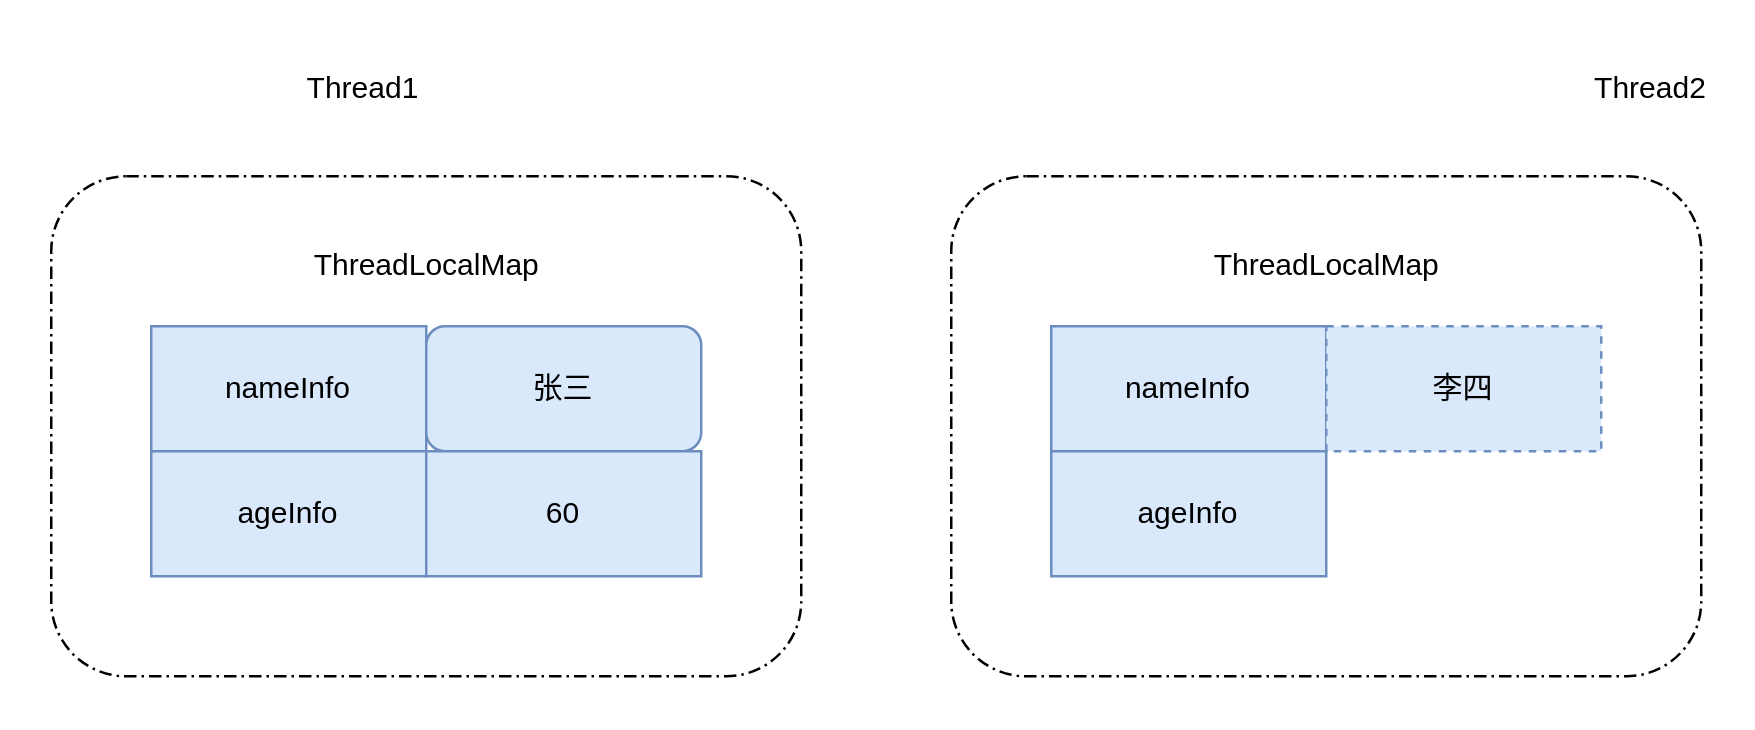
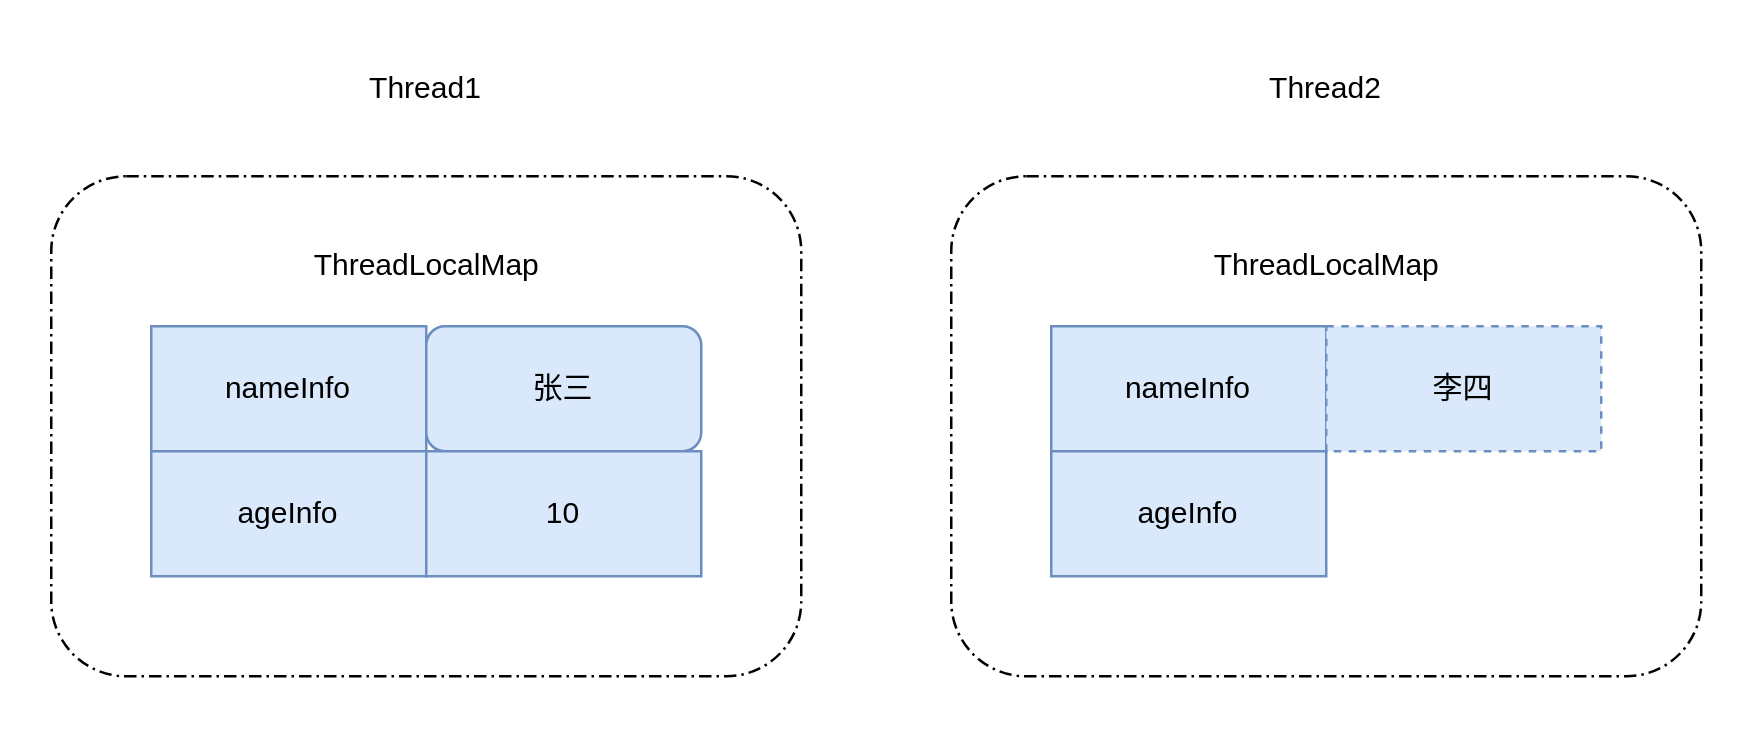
  <mxCell id="0" />
  <mxCell id="1" parent="0" />
  <mxCell id="2" value="" style="points=[[0.25,0,0],[0.5,0,0],[0.75,0,0],[1,0.25,0],[1,0.5,0],[1,0.75,0],[0.75,1,0],[0.5,1,0],[0.25,1,0],[0,0.75,0],[0,0.5,0],[0,0.25,0]];rounded=1;dashed=1;dashPattern=5 2 1 2;labelPosition=center;verticalLabelPosition=top;align=right;verticalAlign=bottom;fontSize=8;" vertex="1" parent="1"><mxGeometry x="20" y="70" width="300" height="200" as="geometry" /></mxCell>
  <mxCell id="3" value="ThreadLocalMap" style="text;html=1;align=center;verticalAlign=middle;resizable=0;points=[];autosize=1;strokeColor=none;fillColor=none;" vertex="1" parent="1"><mxGeometry x="115" y="96" width="110" height="20" as="geometry" /></mxCell>
  <mxCell id="4" value="nameInfo" style="rounded=0;whiteSpace=wrap;html=1;fillColor=#dae8fc;strokeColor=#6c8ebf;" vertex="1" parent="1"><mxGeometry x="60" y="130" width="110" height="50" as="geometry" /></mxCell>
  <mxCell id="5" value="张三" style="whiteSpace=wrap;html=1;fillColor=#dae8fc;strokeColor=#6c8ebf;rounded=1;" vertex="1" parent="1"><mxGeometry x="170" y="130" width="110" height="50" as="geometry" /></mxCell>
- <mxCell id="6" value="Thread1" style="text;html=1;strokeColor=none;fillColor=none;align=center;verticalAlign=middle;whiteSpace=wrap;rounded=0;" vertex="1" parent="1"><mxGeometry x="115" y="20" width="60" height="30" as="geometry" /></mxCell>
+ <mxCell id="6" value="Thread1" style="text;html=1;strokeColor=none;fillColor=none;align=center;verticalAlign=middle;whiteSpace=wrap;rounded=0;" vertex="1" parent="1"><mxGeometry x="140" y="20" width="60" height="30" as="geometry" /></mxCell>
  <mxCell id="7" value="ageInfo" style="rounded=0;whiteSpace=wrap;html=1;fillColor=#dae8fc;strokeColor=#6c8ebf;" vertex="1" parent="1"><mxGeometry x="60" y="180" width="110" height="50" as="geometry" /></mxCell>
- <mxCell id="8" value="60" style="rounded=0;whiteSpace=wrap;html=1;fillColor=#dae8fc;strokeColor=#6c8ebf;" vertex="1" parent="1"><mxGeometry x="170" y="180" width="110" height="50" as="geometry" /></mxCell>
+ <mxCell id="8" value="10" style="rounded=0;whiteSpace=wrap;html=1;fillColor=#dae8fc;strokeColor=#6c8ebf;" vertex="1" parent="1"><mxGeometry x="170" y="180" width="110" height="50" as="geometry" /></mxCell>
  <mxCell id="9" value="" style="points=[[0.25,0,0],[0.5,0,0],[0.75,0,0],[1,0.25,0],[1,0.5,0],[1,0.75,0],[0.75,1,0],[0.5,1,0],[0.25,1,0],[0,0.75,0],[0,0.5,0],[0,0.25,0]];rounded=1;dashed=1;dashPattern=5 2 1 2;labelPosition=center;verticalLabelPosition=top;align=right;verticalAlign=bottom;fontSize=8;" vertex="1" parent="1"><mxGeometry x="380" y="70" width="300" height="200" as="geometry" /></mxCell>
  <mxCell id="10" value="ThreadLocalMap" style="text;html=1;align=center;verticalAlign=middle;resizable=0;points=[];autosize=1;strokeColor=none;fillColor=none;" vertex="1" parent="1"><mxGeometry x="475" y="96" width="110" height="20" as="geometry" /></mxCell>
  <mxCell id="11" value="nameInfo" style="rounded=0;whiteSpace=wrap;html=1;fillColor=#dae8fc;strokeColor=#6c8ebf;" vertex="1" parent="1"><mxGeometry x="420" y="130" width="110" height="50" as="geometry" /></mxCell>
  <mxCell id="12" value="李四" style="rounded=0;whiteSpace=wrap;html=1;fillColor=#dae8fc;strokeColor=#6c8ebf;dashed=1;" vertex="1" parent="1"><mxGeometry x="530" y="130" width="110" height="50" as="geometry" /></mxCell>
- <mxCell id="13" value="Thread2" style="text;html=1;strokeColor=none;fillColor=none;align=center;verticalAlign=middle;whiteSpace=wrap;rounded=0;" vertex="1" parent="1"><mxGeometry x="630" y="20" width="60" height="30" as="geometry" /></mxCell>
+ <mxCell id="13" value="Thread2" style="text;html=1;strokeColor=none;fillColor=none;align=center;verticalAlign=middle;whiteSpace=wrap;rounded=0;" vertex="1" parent="1"><mxGeometry x="500" y="20" width="60" height="30" as="geometry" /></mxCell>
  <mxCell id="14" value="ageInfo" style="rounded=0;whiteSpace=wrap;html=1;fillColor=#dae8fc;strokeColor=#6c8ebf;" vertex="1" parent="1"><mxGeometry x="420" y="180" width="110" height="50" as="geometry" /></mxCell>
